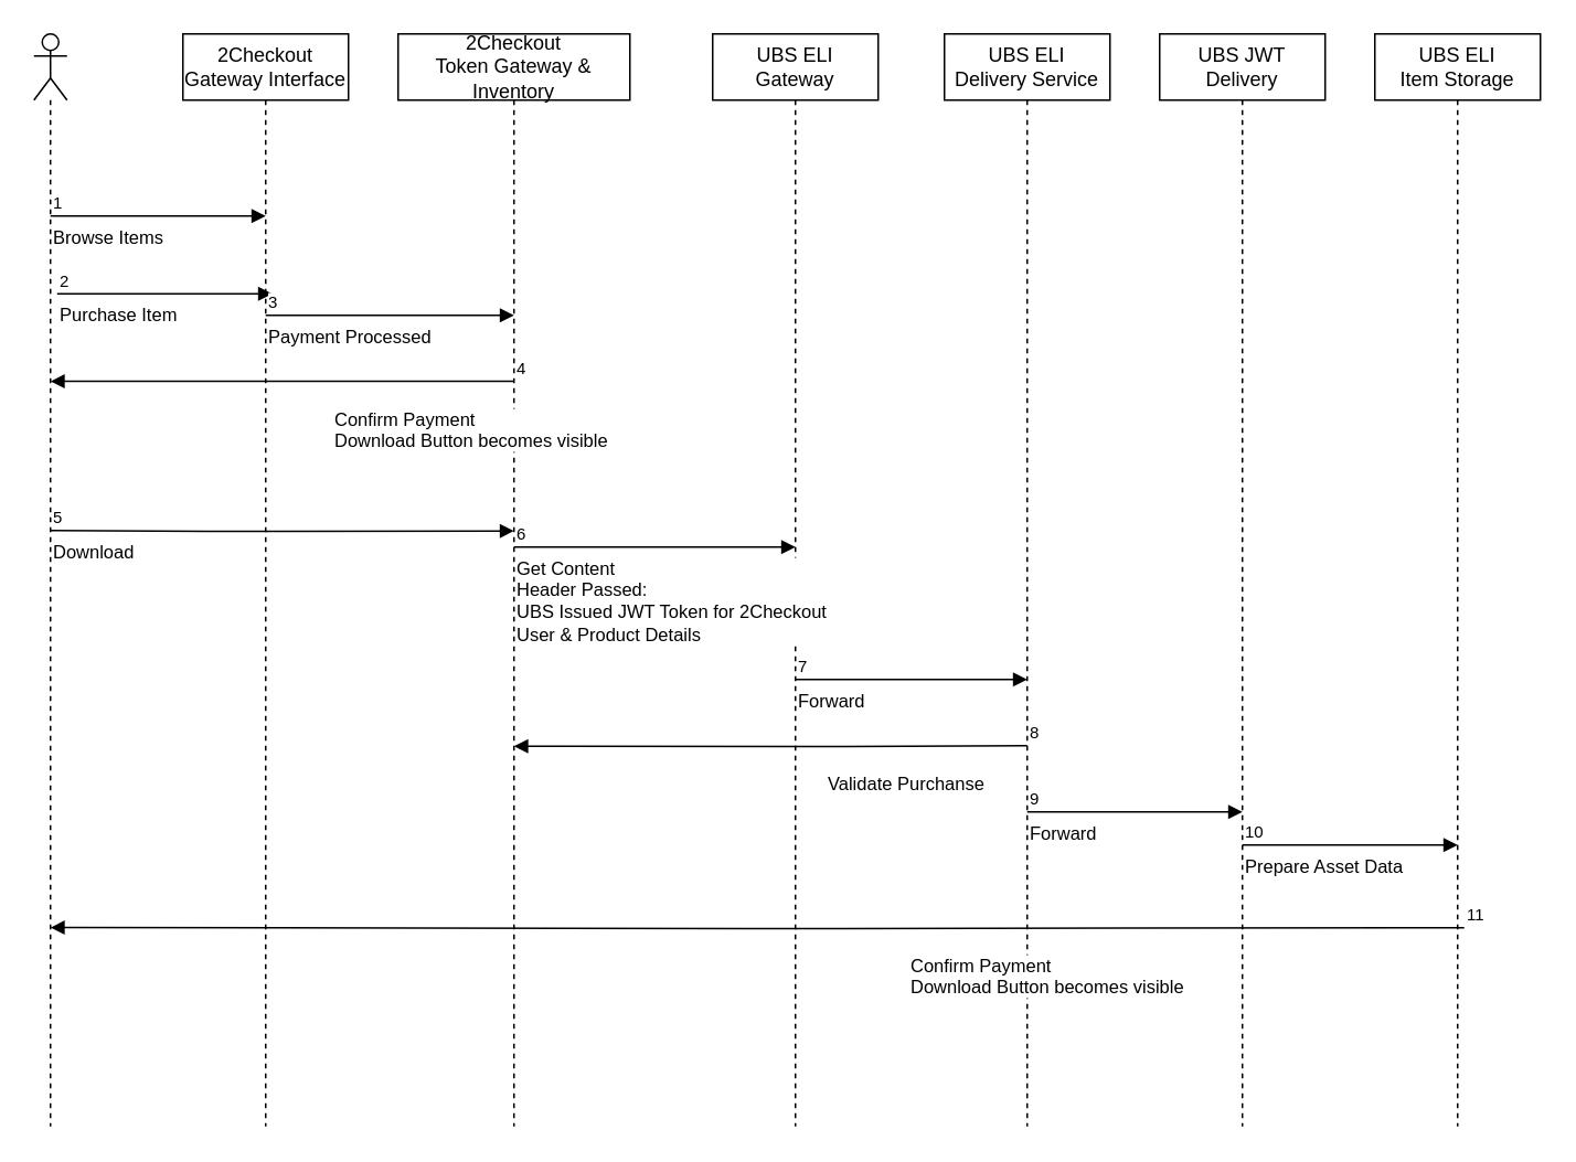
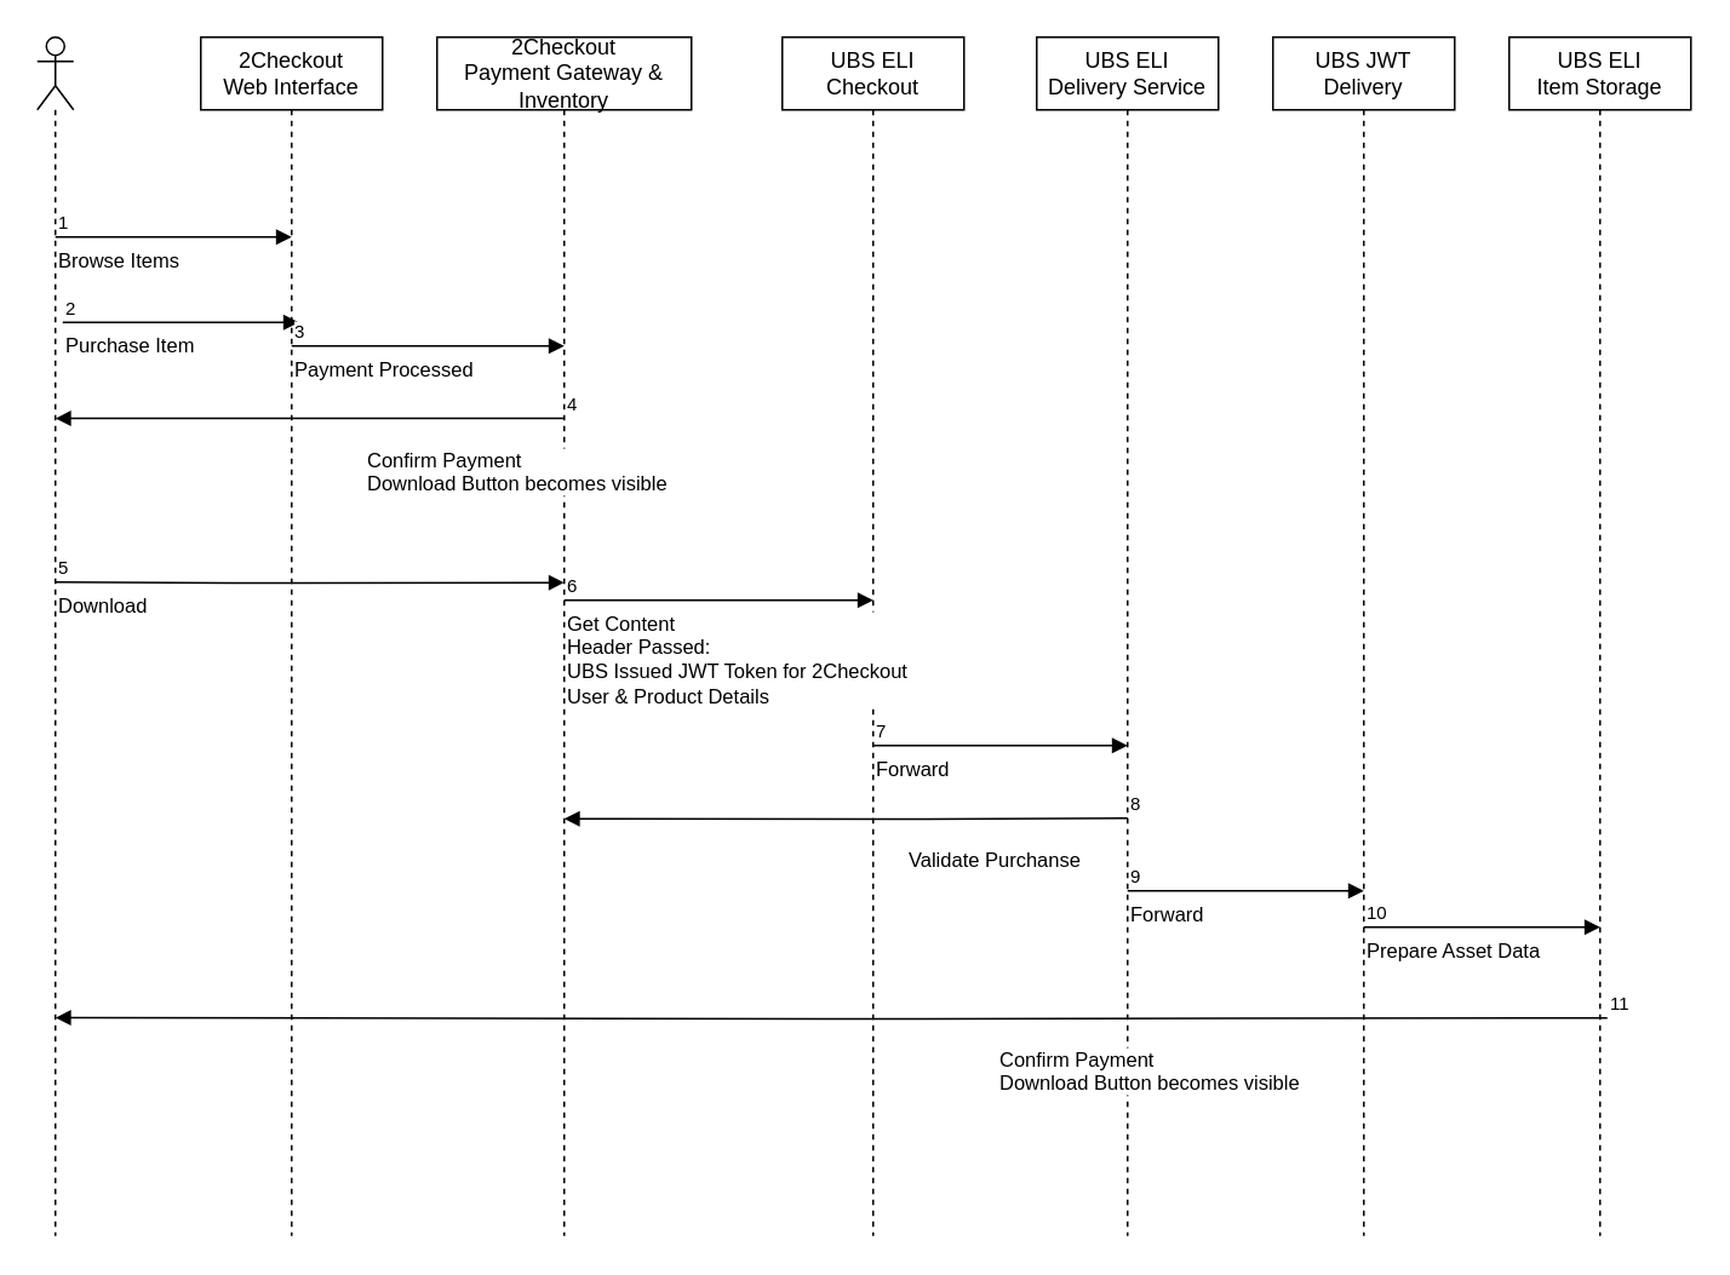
  <mxCell id="0" />
  <mxCell id="1" parent="0" />
  <mxCell id="2" value="" style="shape=umlLifeline;participant=umlActor;perimeter=lifelinePerimeter;whiteSpace=wrap;html=1;container=1;collapsible=0;recursiveResize=0;verticalAlign=top;spacingTop=36;labelBackgroundColor=#ffffff;outlineConnect=0;" vertex="1" parent="1"><mxGeometry x="20" y="20" width="20" height="660" as="geometry" /></mxCell>
  <mxCell id="3" value="Browse Items" style="endArrow=block;endFill=1;html=1;edgeStyle=orthogonalEdgeStyle;align=left;verticalAlign=top;" edge="1" parent="2"><mxGeometry x="-1" relative="1" as="geometry"><mxPoint x="10" y="110" as="sourcePoint" /><mxPoint x="140" y="110" as="targetPoint" /></mxGeometry></mxCell>
  <mxCell id="4" value="1" style="resizable=0;html=1;align=left;verticalAlign=bottom;labelBackgroundColor=#ffffff;fontSize=10;" connectable="0" vertex="1" parent="3"><mxGeometry x="-1" relative="1" as="geometry" /></mxCell>
- <mxCell id="5" value="2Checkout&lt;br&gt;Gateway Interface" style="shape=umlLifeline;perimeter=lifelinePerimeter;whiteSpace=wrap;html=1;container=1;collapsible=0;recursiveResize=0;outlineConnect=0;" vertex="1" parent="1"><mxGeometry x="110" y="20" width="100" height="660" as="geometry" /></mxCell>
- <mxCell id="6" value="2Checkout&lt;br&gt;Token Gateway &amp;amp; Inventory" style="shape=umlLifeline;perimeter=lifelinePerimeter;whiteSpace=wrap;html=1;container=1;collapsible=0;recursiveResize=0;outlineConnect=0;" vertex="1" parent="1"><mxGeometry x="240" y="20" width="140" height="660" as="geometry" /></mxCell>
- <mxCell id="7" value="UBS ELI&lt;br&gt;Gateway" style="shape=umlLifeline;perimeter=lifelinePerimeter;whiteSpace=wrap;html=1;container=1;collapsible=0;recursiveResize=0;outlineConnect=0;" vertex="1" parent="1"><mxGeometry x="430" y="20" width="100" height="660" as="geometry" /></mxCell>
+ <mxCell id="5" value="2Checkout&lt;br&gt;Web Interface" style="shape=umlLifeline;perimeter=lifelinePerimeter;whiteSpace=wrap;html=1;container=1;collapsible=0;recursiveResize=0;outlineConnect=0;" vertex="1" parent="1"><mxGeometry x="110" y="20" width="100" height="660" as="geometry" /></mxCell>
+ <mxCell id="6" value="2Checkout&lt;br&gt;Payment Gateway &amp;amp; Inventory" style="shape=umlLifeline;perimeter=lifelinePerimeter;whiteSpace=wrap;html=1;container=1;collapsible=0;recursiveResize=0;outlineConnect=0;" vertex="1" parent="1"><mxGeometry x="240" y="20" width="140" height="660" as="geometry" /></mxCell>
+ <mxCell id="7" value="UBS ELI&lt;br&gt;Checkout" style="shape=umlLifeline;perimeter=lifelinePerimeter;whiteSpace=wrap;html=1;container=1;collapsible=0;recursiveResize=0;outlineConnect=0;" vertex="1" parent="1"><mxGeometry x="430" y="20" width="100" height="660" as="geometry" /></mxCell>
  <mxCell id="8" value="UBS ELI&lt;br&gt;Delivery Service" style="shape=umlLifeline;perimeter=lifelinePerimeter;whiteSpace=wrap;html=1;container=1;collapsible=0;recursiveResize=0;outlineConnect=0;" vertex="1" parent="1"><mxGeometry x="570" y="20" width="100" height="660" as="geometry" /></mxCell>
  <mxCell id="9" value="UBS JWT&lt;br&gt;Delivery" style="shape=umlLifeline;perimeter=lifelinePerimeter;whiteSpace=wrap;html=1;container=1;collapsible=0;recursiveResize=0;outlineConnect=0;" vertex="1" parent="1"><mxGeometry x="700" y="20" width="100" height="660" as="geometry" /></mxCell>
  <mxCell id="10" value="UBS ELI&lt;br&gt;Item Storage" style="shape=umlLifeline;perimeter=lifelinePerimeter;whiteSpace=wrap;html=1;container=1;collapsible=0;recursiveResize=0;outlineConnect=0;" vertex="1" parent="1"><mxGeometry x="830" y="20" width="100" height="660" as="geometry" /></mxCell>
  <mxCell id="11" value="Purchase Item" style="endArrow=block;endFill=1;html=1;edgeStyle=orthogonalEdgeStyle;align=left;verticalAlign=top;" edge="1" parent="1"><mxGeometry x="-1" relative="1" as="geometry"><mxPoint x="34" y="177" as="sourcePoint" /><mxPoint x="164" y="177" as="targetPoint" /></mxGeometry></mxCell>
  <mxCell id="12" value="2" style="resizable=0;html=1;align=left;verticalAlign=bottom;labelBackgroundColor=#ffffff;fontSize=10;" connectable="0" vertex="1" parent="11"><mxGeometry x="-1" relative="1" as="geometry" /></mxCell>
  <mxCell id="13" value="Payment Processed" style="endArrow=block;endFill=1;html=1;edgeStyle=orthogonalEdgeStyle;align=left;verticalAlign=top;" edge="1" parent="1"><mxGeometry x="-1" relative="1" as="geometry"><mxPoint x="160" y="190" as="sourcePoint" /><mxPoint x="310" y="190" as="targetPoint" /></mxGeometry></mxCell>
  <mxCell id="14" value="3" style="resizable=0;html=1;align=left;verticalAlign=bottom;labelBackgroundColor=#ffffff;fontSize=10;" connectable="0" vertex="1" parent="13"><mxGeometry x="-1" relative="1" as="geometry" /></mxCell>
  <mxCell id="15" value="Confirm Payment&lt;br&gt;Download Button becomes visible" style="endArrow=block;endFill=1;html=1;edgeStyle=orthogonalEdgeStyle;align=left;verticalAlign=top;exitX=0.5;exitY=0.318;exitDx=0;exitDy=0;exitPerimeter=0;entryX=0.5;entryY=0.318;entryDx=0;entryDy=0;entryPerimeter=0;" edge="1" parent="1" source="6" target="2"><mxGeometry x="-0.214" y="10" relative="1" as="geometry"><mxPoint x="170" y="200" as="sourcePoint" /><mxPoint x="60" y="270" as="targetPoint" /><mxPoint as="offset" /></mxGeometry></mxCell>
  <mxCell id="16" value="4" style="resizable=0;html=1;align=left;verticalAlign=bottom;labelBackgroundColor=#ffffff;fontSize=10;" connectable="0" vertex="1" parent="15"><mxGeometry x="-1" relative="1" as="geometry" /></mxCell>
  <mxCell id="17" value="Download" style="endArrow=block;endFill=1;html=1;edgeStyle=orthogonalEdgeStyle;align=left;verticalAlign=top;entryX=0.5;entryY=0.455;entryDx=0;entryDy=0;entryPerimeter=0;" edge="1" parent="1" target="6"><mxGeometry x="-1" relative="1" as="geometry"><mxPoint x="30" y="320" as="sourcePoint" /><mxPoint x="160" y="320" as="targetPoint" /></mxGeometry></mxCell>
  <mxCell id="18" value="5" style="resizable=0;html=1;align=left;verticalAlign=bottom;labelBackgroundColor=#ffffff;fontSize=10;" connectable="0" vertex="1" parent="17"><mxGeometry x="-1" relative="1" as="geometry" /></mxCell>
  <mxCell id="19" value="Get Content&lt;br&gt;Header Passed:&lt;br&gt;UBS Issued JWT Token for 2Checkout&lt;br&gt;User &amp;amp; Product Details" style="endArrow=block;endFill=1;html=1;edgeStyle=orthogonalEdgeStyle;align=left;verticalAlign=top;" edge="1" parent="1"><mxGeometry x="-1" relative="1" as="geometry"><mxPoint x="310" y="330" as="sourcePoint" /><mxPoint x="480" y="330" as="targetPoint" /></mxGeometry></mxCell>
  <mxCell id="20" value="6" style="resizable=0;html=1;align=left;verticalAlign=bottom;labelBackgroundColor=#ffffff;fontSize=10;" connectable="0" vertex="1" parent="19"><mxGeometry x="-1" relative="1" as="geometry" /></mxCell>
  <mxCell id="21" value="Forward" style="endArrow=block;endFill=1;html=1;edgeStyle=orthogonalEdgeStyle;align=left;verticalAlign=top;" edge="1" parent="1"><mxGeometry x="-1" relative="1" as="geometry"><mxPoint x="480" y="410" as="sourcePoint" /><mxPoint x="620" y="410" as="targetPoint" /></mxGeometry></mxCell>
  <mxCell id="22" value="7" style="resizable=0;html=1;align=left;verticalAlign=bottom;labelBackgroundColor=#ffffff;fontSize=10;" connectable="0" vertex="1" parent="21"><mxGeometry x="-1" relative="1" as="geometry" /></mxCell>
  <mxCell id="23" value="Validate Purchanse" style="endArrow=block;endFill=1;html=1;edgeStyle=orthogonalEdgeStyle;align=left;verticalAlign=top;exitX=0.5;exitY=0.318;exitDx=0;exitDy=0;exitPerimeter=0;entryX=0.5;entryY=0.652;entryDx=0;entryDy=0;entryPerimeter=0;" edge="1" parent="1" target="6"><mxGeometry x="-0.214" y="10" relative="1" as="geometry"><mxPoint x="620" y="450" as="sourcePoint" /><mxPoint x="320" y="450" as="targetPoint" /><mxPoint as="offset" /></mxGeometry></mxCell>
  <mxCell id="24" value="8" style="resizable=0;html=1;align=left;verticalAlign=bottom;labelBackgroundColor=#ffffff;fontSize=10;" connectable="0" vertex="1" parent="23"><mxGeometry x="-1" relative="1" as="geometry" /></mxCell>
  <mxCell id="25" value="Forward" style="endArrow=block;endFill=1;html=1;edgeStyle=orthogonalEdgeStyle;align=left;verticalAlign=top;" edge="1" parent="1"><mxGeometry x="-1" relative="1" as="geometry"><mxPoint x="620" y="490" as="sourcePoint" /><mxPoint x="750" y="490" as="targetPoint" /></mxGeometry></mxCell>
  <mxCell id="26" value="9" style="resizable=0;html=1;align=left;verticalAlign=bottom;labelBackgroundColor=#ffffff;fontSize=10;" connectable="0" vertex="1" parent="25"><mxGeometry x="-1" relative="1" as="geometry" /></mxCell>
  <mxCell id="27" value="Prepare Asset Data" style="endArrow=block;endFill=1;html=1;edgeStyle=orthogonalEdgeStyle;align=left;verticalAlign=top;" edge="1" parent="1"><mxGeometry x="-1" relative="1" as="geometry"><mxPoint x="750" y="510" as="sourcePoint" /><mxPoint x="880" y="510" as="targetPoint" /></mxGeometry></mxCell>
  <mxCell id="28" value="10" style="resizable=0;html=1;align=left;verticalAlign=bottom;labelBackgroundColor=#ffffff;fontSize=10;" connectable="0" vertex="1" parent="27"><mxGeometry x="-1" relative="1" as="geometry" /></mxCell>
  <mxCell id="29" value="Confirm Payment&lt;br&gt;Download Button becomes visible" style="endArrow=block;endFill=1;html=1;edgeStyle=orthogonalEdgeStyle;align=left;verticalAlign=top;entryX=0.5;entryY=0.818;entryDx=0;entryDy=0;entryPerimeter=0;" edge="1" parent="1" target="2"><mxGeometry x="-0.214" y="10" relative="1" as="geometry"><mxPoint x="884" y="560" as="sourcePoint" /><mxPoint x="40" y="560" as="targetPoint" /><mxPoint as="offset" /></mxGeometry></mxCell>
  <mxCell id="30" value="11" style="resizable=0;html=1;align=left;verticalAlign=bottom;labelBackgroundColor=#ffffff;fontSize=10;" connectable="0" vertex="1" parent="29"><mxGeometry x="-1" relative="1" as="geometry" /></mxCell>
